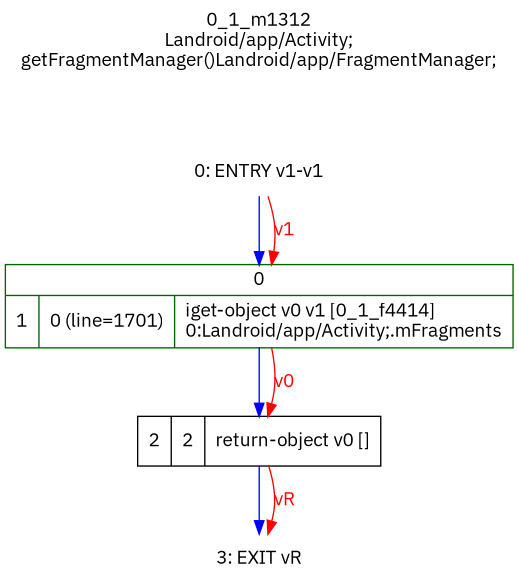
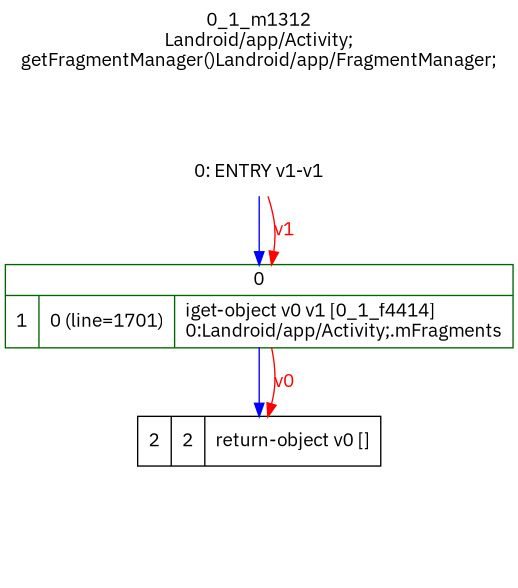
  digraph {
    label="0_1_m1312\nLandroid/app/Activity;\ngetFragmentManager()Landroid/app/FragmentManager;"
    labelloc=t
    rankdir=UD
    fontname="IBM Plex Sans"
    node [shape=plaintext color=darkgreen fontname="IBM Plex Sans"]
    edge [color=blue fontcolor=blue fontname="IBM Plex Sans"]
    n1 [label="0: ENTRY v1-v1" color=red]
    n2 [label="{0|{1|0 (line=1701)|iget-object v0 v1 [0_1_f4414]\l0:Landroid/app/Activity;.mFragments\l}}" shape=record]
    n3 [label="2|2|return-object v0 []\l" shape=record color=black]
-   n4 [label="3: EXIT vR"]
    n1 -> n2 [weight=100]
    n1 -> n2 [color=red fontcolor=red label=v1]
    n2 -> n3 [weight=100]
    n2 -> n3 [color=red fontcolor=red label=v0]
-   n3 -> n4 [weight=100]
-   n3 -> n4 [color=red fontcolor=red label=vR]
  }
